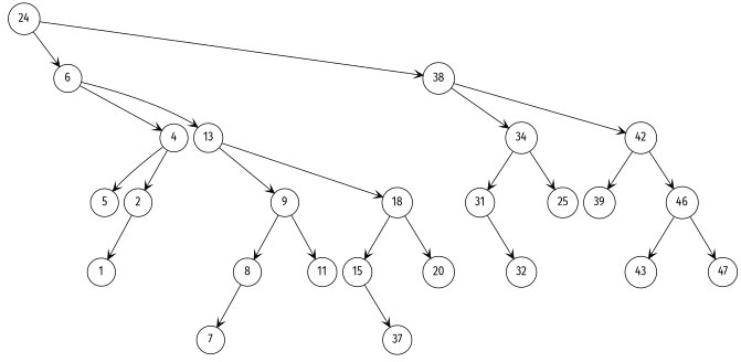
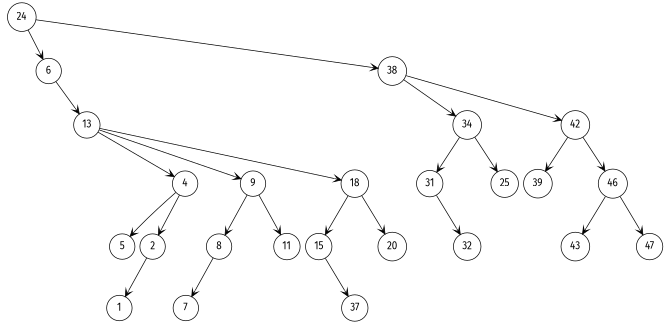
  digraph {
    fontname="Fira Sans"
    nodesep=0.1
    node [fontname="Fira Sans" shape=circle]
    edge [arrowhead=vee fontname="Fira Sans"]
    _13 [group=13 style=invis width=0]
    15 [group=15]
    5
    _6 [group=6 style=invis width=0]
    _38 [group=38 style=invis width=0]
    39
    _24 [group=24 style=invis width=0]
    31 [group=31]
    _15 [group=15 style=invis width=0]
    n10 [label=37]
    _31 [group=31 style=invis width=0]
    32
    24 [group=24]
    6 [group=6]
    38 [group=38]
    4 [group=4]
    13 [group=13]
    34 [group=34]
    42 [group=42]
    2 [group=2]
    _4 [group=4 style=invis width=0]
    9 [group=9]
    18 [group=18]
    1
    _2 [group=2 style=invis width=0]
    8 [group=8]
    _9 [group=9 style=invis width=0]
    11
    _18 [group=18 style=invis width=0]
    20
    7
    _8 [group=8 style=invis width=0]
    _34 [group=34 style=invis width=0]
    n34 [label=25]
    _42 [group=42 style=invis width=0]
    46 [group=46]
    43
    _46 [group=46 style=invis width=0]
    47
    subgraph sub_1 {
      rank=same
      _13
      15
    }
    subgraph sub_2 {
      rank=same
      5
      _6
    }
    subgraph sub_3 {
      rank=same
      _38
      39
    }
    subgraph sub_4 {
      rank=same
      _24
      31
    }
    15 -> _15 [style=invis]
    15 -> n10
    31 -> _31 [style=invis]
    31 -> 32
    24 -> _24 [style=invis]
    24 -> 6
    24 -> 38
    6 -> _6 [style=invis]
-   6 -> 4
+   13 -> 4
    6 -> 13
    38 -> _38 [style=invis]
    38 -> 34
    38 -> 42
    4 -> 5
    4 -> 2
    4 -> _4 [style=invis]
    13 -> _13 [style=invis]
    13 -> 9
    13 -> 18
    34 -> 31
    34 -> _34 [style=invis]
    34 -> n34
    42 -> 39
    42 -> _42 [style=invis]
    42 -> 46
    2 -> 1
    2 -> _2 [style=invis]
    9 -> 8
    9 -> _9 [style=invis]
    9 -> 11
    18 -> 15
    18 -> _18 [style=invis]
    18 -> 20
    8 -> 7
    8 -> _8 [style=invis]
    46 -> 43
    46 -> _46 [style=invis]
    46 -> 47
  }
